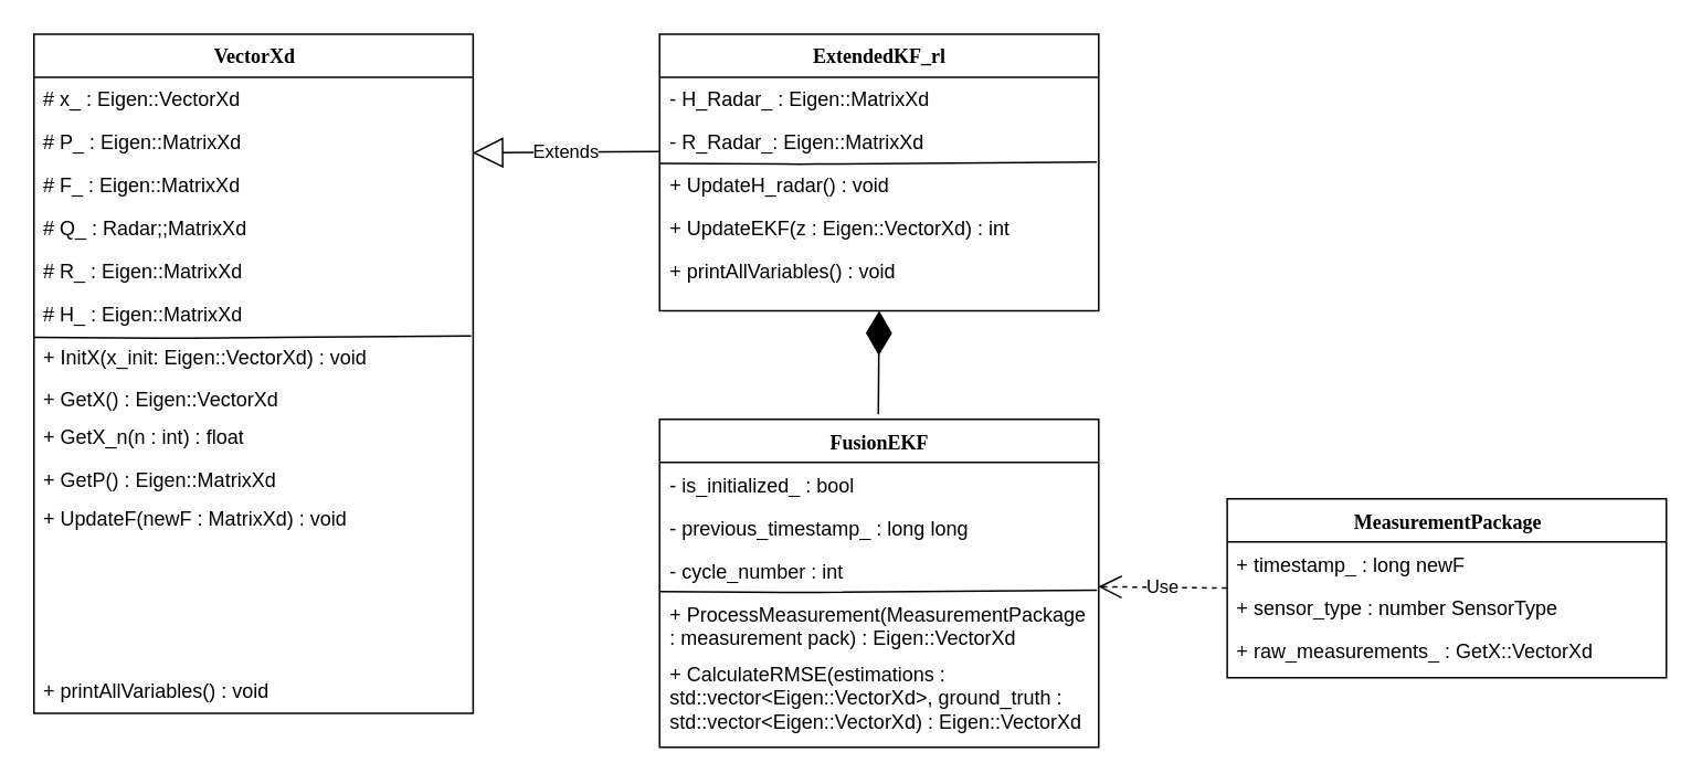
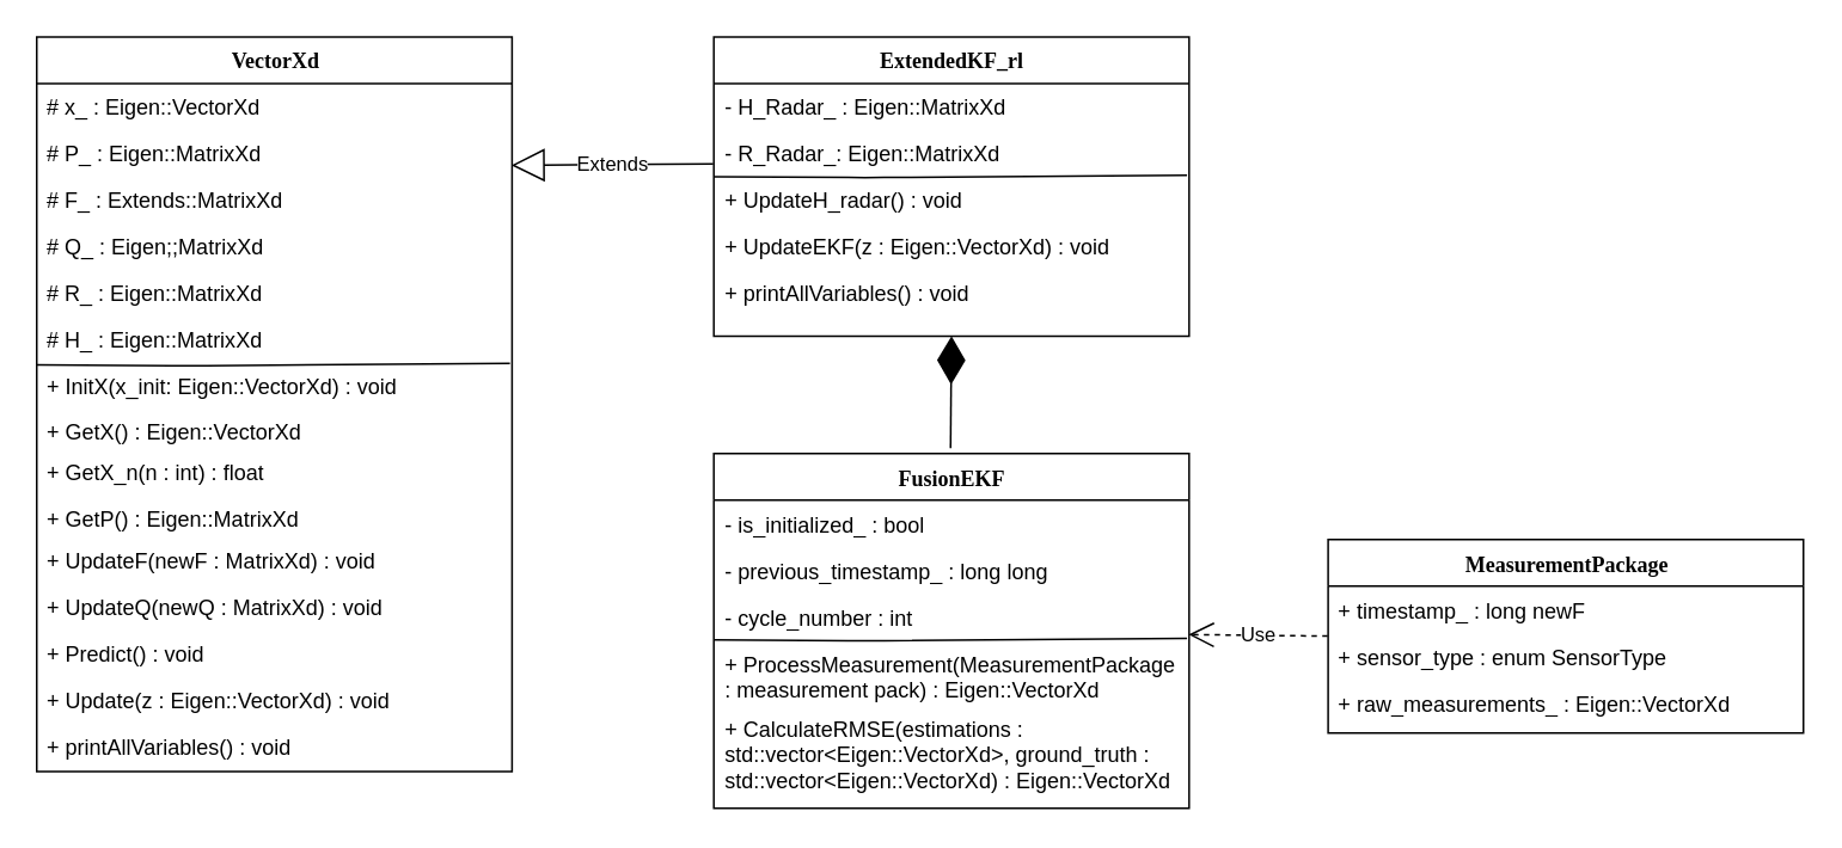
  <mxCell id="0" />
  <mxCell id="1" parent="0" />
  <mxCell id="2" value="VectorXd" style="swimlane;html=1;fontStyle=1;align=center;verticalAlign=top;childLayout=stackLayout;horizontal=1;startSize=26;horizontalStack=0;resizeParent=1;resizeLast=0;collapsible=1;marginBottom=0;swimlaneFillColor=#ffffff;rounded=0;shadow=0;comic=0;labelBackgroundColor=none;strokeColor=#000000;strokeWidth=1;fillColor=none;fontFamily=Verdana;fontSize=12;fontColor=#000000;" vertex="1" parent="1"><mxGeometry x="20" y="20" width="265" height="410" as="geometry"><mxRectangle x="115" y="950" width="100" height="26" as="alternateBounds" /></mxGeometry></mxCell>
  <mxCell id="3" value="# x_ : Eigen::VectorXd" style="text;html=1;strokeColor=none;fillColor=none;align=left;verticalAlign=top;spacingLeft=4;spacingRight=4;whiteSpace=wrap;overflow=hidden;rotatable=0;points=[[0,0.5],[1,0.5]];portConstraint=eastwest;" vertex="1" parent="2"><mxGeometry y="26" width="265" height="26" as="geometry" /></mxCell>
  <mxCell id="4" value="# P_ : Eigen::MatrixXd" style="text;html=1;strokeColor=none;fillColor=none;align=left;verticalAlign=top;spacingLeft=4;spacingRight=4;whiteSpace=wrap;overflow=hidden;rotatable=0;points=[[0,0.5],[1,0.5]];portConstraint=eastwest;" vertex="1" parent="2"><mxGeometry y="52" width="265" height="26" as="geometry" /></mxCell>
- <mxCell id="5" value="# F_ : Eigen::MatrixXd" style="text;html=1;strokeColor=none;fillColor=none;align=left;verticalAlign=top;spacingLeft=4;spacingRight=4;whiteSpace=wrap;overflow=hidden;rotatable=0;points=[[0,0.5],[1,0.5]];portConstraint=eastwest;" vertex="1" parent="2"><mxGeometry y="78" width="265" height="26" as="geometry" /></mxCell>
- <mxCell id="6" value="# Q_ : Radar;;MatrixXd" style="text;html=1;strokeColor=none;fillColor=none;align=left;verticalAlign=top;spacingLeft=4;spacingRight=4;whiteSpace=wrap;overflow=hidden;rotatable=0;points=[[0,0.5],[1,0.5]];portConstraint=eastwest;" vertex="1" parent="2"><mxGeometry y="104" width="265" height="26" as="geometry" /></mxCell>
+ <mxCell id="5" value="# F_ : Extends::MatrixXd" style="text;html=1;strokeColor=none;fillColor=none;align=left;verticalAlign=top;spacingLeft=4;spacingRight=4;whiteSpace=wrap;overflow=hidden;rotatable=0;points=[[0,0.5],[1,0.5]];portConstraint=eastwest;" vertex="1" parent="2"><mxGeometry y="78" width="265" height="26" as="geometry" /></mxCell>
+ <mxCell id="6" value="# Q_ : Eigen;;MatrixXd" style="text;html=1;strokeColor=none;fillColor=none;align=left;verticalAlign=top;spacingLeft=4;spacingRight=4;whiteSpace=wrap;overflow=hidden;rotatable=0;points=[[0,0.5],[1,0.5]];portConstraint=eastwest;" vertex="1" parent="2"><mxGeometry y="104" width="265" height="26" as="geometry" /></mxCell>
  <mxCell id="7" value="# R_ : Eigen::MatrixXd" style="text;html=1;strokeColor=none;fillColor=none;align=left;verticalAlign=top;spacingLeft=4;spacingRight=4;whiteSpace=wrap;overflow=hidden;rotatable=0;points=[[0,0.5],[1,0.5]];portConstraint=eastwest;" vertex="1" parent="2"><mxGeometry y="130" width="265" height="26" as="geometry" /></mxCell>
  <mxCell id="8" value="" style="endArrow=none;html=1;entryX=0.996;entryY=0.923;entryDx=0;entryDy=0;entryPerimeter=0;" edge="1" parent="2"><mxGeometry width="50" height="50" relative="1" as="geometry"><mxPoint y="183" as="sourcePoint" /><mxPoint x="263.833" y="182.167" as="targetPoint" /><Array as="points"><mxPoint x="85" y="183.5" /></Array></mxGeometry></mxCell>
  <mxCell id="9" value="# H_ : Eigen::MatrixXd" style="text;html=1;strokeColor=none;fillColor=none;align=left;verticalAlign=top;spacingLeft=4;spacingRight=4;whiteSpace=wrap;overflow=hidden;rotatable=0;points=[[0,0.5],[1,0.5]];portConstraint=eastwest;" vertex="1" parent="2"><mxGeometry y="156" width="265" height="26" as="geometry" /></mxCell>
  <mxCell id="10" value="+ GetX() : Eigen::VectorXd" style="text;html=1;strokeColor=none;fillColor=none;align=left;verticalAlign=top;spacingLeft=4;spacingRight=4;whiteSpace=wrap;overflow=hidden;rotatable=0;points=[[0,0.5],[1,0.5]];portConstraint=eastwest;" vertex="1" parent="1"><mxGeometry x="20" y="227" width="265" height="26" as="geometry" /></mxCell>
  <mxCell id="11" value="+ GetX_n(n : int) : float" style="text;html=1;strokeColor=none;fillColor=none;align=left;verticalAlign=top;spacingLeft=4;spacingRight=4;whiteSpace=wrap;overflow=hidden;rotatable=0;points=[[0,0.5],[1,0.5]];portConstraint=eastwest;" vertex="1" parent="1"><mxGeometry x="20" y="250" width="265" height="26" as="geometry" /></mxCell>
  <mxCell id="12" value="+ GetP() : Eigen::MatrixXd" style="text;html=1;strokeColor=none;fillColor=none;align=left;verticalAlign=top;spacingLeft=4;spacingRight=4;whiteSpace=wrap;overflow=hidden;rotatable=0;points=[[0,0.5],[1,0.5]];portConstraint=eastwest;" vertex="1" parent="1"><mxGeometry x="20" y="276" width="265" height="26" as="geometry" /></mxCell>
  <mxCell id="13" value="+ UpdateF(newF : MatrixXd) : void" style="text;html=1;strokeColor=none;fillColor=none;align=left;verticalAlign=top;spacingLeft=4;spacingRight=4;whiteSpace=wrap;overflow=hidden;rotatable=0;points=[[0,0.5],[1,0.5]];portConstraint=eastwest;" vertex="1" parent="1"><mxGeometry x="20" y="299" width="265" height="26" as="geometry" /></mxCell>
+ <mxCell id="14" value="+ UpdateQ(newQ : MatrixXd) : void" style="text;html=1;strokeColor=none;fillColor=none;align=left;verticalAlign=top;spacingLeft=4;spacingRight=4;whiteSpace=wrap;overflow=hidden;rotatable=0;points=[[0,0.5],[1,0.5]];portConstraint=eastwest;" vertex="1" parent="1"><mxGeometry x="20" y="325" width="265" height="26" as="geometry" /></mxCell>
  <mxCell id="15" value="+ printAllVariables() : void" style="text;html=1;strokeColor=none;fillColor=none;align=left;verticalAlign=top;spacingLeft=4;spacingRight=4;whiteSpace=wrap;overflow=hidden;rotatable=0;points=[[0,0.5],[1,0.5]];portConstraint=eastwest;" vertex="1" parent="1"><mxGeometry x="20" y="403" width="265" height="26" as="geometry" /></mxCell>
  <mxCell id="16" value="+ InitX(x_init: Eigen::VectorXd) : void" style="text;html=1;strokeColor=none;fillColor=none;align=left;verticalAlign=top;spacingLeft=4;spacingRight=4;whiteSpace=wrap;overflow=hidden;rotatable=0;points=[[0,0.5],[1,0.5]];portConstraint=eastwest;" vertex="1" parent="1"><mxGeometry x="20" y="202" width="265" height="26" as="geometry" /></mxCell>
+ <mxCell id="17" value="+ Predict() : void" style="text;html=1;strokeColor=none;fillColor=none;align=left;verticalAlign=top;spacingLeft=4;spacingRight=4;whiteSpace=wrap;overflow=hidden;rotatable=0;points=[[0,0.5],[1,0.5]];portConstraint=eastwest;" vertex="1" parent="1"><mxGeometry x="20" y="351" width="265" height="26" as="geometry" /></mxCell>
+ <mxCell id="18" value="+ Update(z : Eigen::VectorXd) : void" style="text;html=1;strokeColor=none;fillColor=none;align=left;verticalAlign=top;spacingLeft=4;spacingRight=4;whiteSpace=wrap;overflow=hidden;rotatable=0;points=[[0,0.5],[1,0.5]];portConstraint=eastwest;" vertex="1" parent="1"><mxGeometry x="20" y="377" width="265" height="26" as="geometry" /></mxCell>
  <mxCell id="19" value="ExtendedKF_rl" style="swimlane;html=1;fontStyle=1;align=center;verticalAlign=top;childLayout=stackLayout;horizontal=1;startSize=26;horizontalStack=0;resizeParent=1;resizeLast=0;collapsible=1;marginBottom=0;swimlaneFillColor=#ffffff;rounded=0;shadow=0;comic=0;labelBackgroundColor=none;strokeColor=#000000;strokeWidth=1;fillColor=none;fontFamily=Verdana;fontSize=12;fontColor=#000000;" vertex="1" parent="1"><mxGeometry x="397.5" y="20" width="265" height="167" as="geometry"><mxRectangle x="115" y="950" width="100" height="26" as="alternateBounds" /></mxGeometry></mxCell>
  <mxCell id="20" value="- H_Radar_ : Eigen::MatrixXd" style="text;html=1;strokeColor=none;fillColor=none;align=left;verticalAlign=top;spacingLeft=4;spacingRight=4;whiteSpace=wrap;overflow=hidden;rotatable=0;points=[[0,0.5],[1,0.5]];portConstraint=eastwest;" vertex="1" parent="19"><mxGeometry y="26" width="265" height="26" as="geometry" /></mxCell>
  <mxCell id="21" value="- R_Radar_: Eigen::MatrixXd&amp;nbsp;" style="text;html=1;strokeColor=none;fillColor=none;align=left;verticalAlign=top;spacingLeft=4;spacingRight=4;whiteSpace=wrap;overflow=hidden;rotatable=0;points=[[0,0.5],[1,0.5]];portConstraint=eastwest;" vertex="1" parent="19"><mxGeometry y="52" width="265" height="26" as="geometry" /></mxCell>
  <mxCell id="22" value="" style="endArrow=none;html=1;entryX=0.996;entryY=0.923;entryDx=0;entryDy=0;entryPerimeter=0;" edge="1" parent="19"><mxGeometry width="50" height="50" relative="1" as="geometry"><mxPoint y="78" as="sourcePoint" /><mxPoint x="263.833" y="77.167" as="targetPoint" /><Array as="points"><mxPoint x="85" y="78.5" /></Array></mxGeometry></mxCell>
  <mxCell id="23" value="+ UpdateH_radar() : void" style="text;html=1;strokeColor=none;fillColor=none;align=left;verticalAlign=top;spacingLeft=4;spacingRight=4;whiteSpace=wrap;overflow=hidden;rotatable=0;points=[[0,0.5],[1,0.5]];portConstraint=eastwest;" vertex="1" parent="19"><mxGeometry y="78" width="265" height="26" as="geometry" /></mxCell>
- <mxCell id="24" value="+ UpdateEKF(z : Eigen::VectorXd) : int" style="text;html=1;strokeColor=none;fillColor=none;align=left;verticalAlign=top;spacingLeft=4;spacingRight=4;whiteSpace=wrap;overflow=hidden;rotatable=0;points=[[0,0.5],[1,0.5]];portConstraint=eastwest;" vertex="1" parent="19"><mxGeometry y="104" width="265" height="26" as="geometry" /></mxCell>
+ <mxCell id="24" value="+ UpdateEKF(z : Eigen::VectorXd) : void" style="text;html=1;strokeColor=none;fillColor=none;align=left;verticalAlign=top;spacingLeft=4;spacingRight=4;whiteSpace=wrap;overflow=hidden;rotatable=0;points=[[0,0.5],[1,0.5]];portConstraint=eastwest;" vertex="1" parent="19"><mxGeometry y="104" width="265" height="26" as="geometry" /></mxCell>
  <mxCell id="25" value="+ printAllVariables() : void" style="text;html=1;strokeColor=none;fillColor=none;align=left;verticalAlign=top;spacingLeft=4;spacingRight=4;whiteSpace=wrap;overflow=hidden;rotatable=0;points=[[0,0.5],[1,0.5]];portConstraint=eastwest;" vertex="1" parent="19"><mxGeometry y="130" width="265" height="26" as="geometry" /></mxCell>
  <mxCell id="26" value="Extends" style="endArrow=block;endSize=16;endFill=0;html=1;exitX=0;exitY=0.5;exitDx=0;exitDy=0;entryX=1;entryY=0.5;entryDx=0;entryDy=0;" edge="1" parent="1"><mxGeometry width="160" relative="1" as="geometry"><mxPoint x="397.167" y="90.833" as="sourcePoint" /><mxPoint x="284.667" y="91.667" as="targetPoint" /></mxGeometry></mxCell>
  <mxCell id="27" value="FusionEKF" style="swimlane;html=1;fontStyle=1;align=center;verticalAlign=top;childLayout=stackLayout;horizontal=1;startSize=26;horizontalStack=0;resizeParent=1;resizeLast=0;collapsible=1;marginBottom=0;swimlaneFillColor=#ffffff;rounded=0;shadow=0;comic=0;labelBackgroundColor=none;strokeColor=#000000;strokeWidth=1;fillColor=none;fontFamily=Verdana;fontSize=12;fontColor=#000000;" vertex="1" parent="1"><mxGeometry x="397.5" y="252.5" width="265" height="198" as="geometry"><mxRectangle x="115" y="950" width="100" height="26" as="alternateBounds" /></mxGeometry></mxCell>
  <mxCell id="28" value="- is_initialized_ : bool" style="text;html=1;strokeColor=none;fillColor=none;align=left;verticalAlign=top;spacingLeft=4;spacingRight=4;whiteSpace=wrap;overflow=hidden;rotatable=0;points=[[0,0.5],[1,0.5]];portConstraint=eastwest;" vertex="1" parent="27"><mxGeometry y="26" width="265" height="26" as="geometry" /></mxCell>
  <mxCell id="29" value="- previous_timestamp_ : long long" style="text;html=1;strokeColor=none;fillColor=none;align=left;verticalAlign=top;spacingLeft=4;spacingRight=4;whiteSpace=wrap;overflow=hidden;rotatable=0;points=[[0,0.5],[1,0.5]];portConstraint=eastwest;" vertex="1" parent="27"><mxGeometry y="52" width="265" height="26" as="geometry" /></mxCell>
  <mxCell id="30" value="- cycle_number : int" style="text;html=1;strokeColor=none;fillColor=none;align=left;verticalAlign=top;spacingLeft=4;spacingRight=4;whiteSpace=wrap;overflow=hidden;rotatable=0;points=[[0,0.5],[1,0.5]];portConstraint=eastwest;" vertex="1" parent="27"><mxGeometry y="78" width="265" height="26" as="geometry" /></mxCell>
  <mxCell id="31" value="" style="endArrow=none;html=1;entryX=0.996;entryY=0.923;entryDx=0;entryDy=0;entryPerimeter=0;" edge="1" parent="27"><mxGeometry width="50" height="50" relative="1" as="geometry"><mxPoint y="104" as="sourcePoint" /><mxPoint x="263.833" y="103.167" as="targetPoint" /><Array as="points"><mxPoint x="85" y="104.5" /></Array></mxGeometry></mxCell>
  <mxCell id="32" value="+ ProcessMeasurement(MeasurementPackage : measurement pack) : Eigen::VectorXd" style="text;html=1;strokeColor=none;fillColor=none;align=left;verticalAlign=top;spacingLeft=4;spacingRight=4;whiteSpace=wrap;overflow=hidden;rotatable=0;points=[[0,0.5],[1,0.5]];portConstraint=eastwest;" vertex="1" parent="27"><mxGeometry y="104" width="265" height="36" as="geometry" /></mxCell>
  <mxCell id="33" value="+ CalculateRMSE(estimations : std::vector&amp;lt;Eigen::VectorXd&amp;gt;, ground_truth : std::vector&amp;lt;Eigen::VectorXd) : Eigen::VectorXd" style="text;html=1;strokeColor=none;fillColor=none;align=left;verticalAlign=top;spacingLeft=4;spacingRight=4;whiteSpace=wrap;overflow=hidden;rotatable=0;points=[[0,0.5],[1,0.5]];portConstraint=eastwest;" vertex="1" parent="27"><mxGeometry y="140" width="265" height="50" as="geometry" /></mxCell>
  <mxCell id="34" value="" style="endArrow=diamondThin;endFill=1;endSize=24;html=1;entryX=0.5;entryY=1;entryDx=0;entryDy=0;" edge="1" parent="1" target="19"><mxGeometry width="160" relative="1" as="geometry"><mxPoint x="529.5" y="249.5" as="sourcePoint" /><mxPoint x="-22.5" y="569.5" as="targetPoint" /></mxGeometry></mxCell>
  <mxCell id="35" value="MeasurementPackage" style="swimlane;html=1;fontStyle=1;align=center;verticalAlign=top;childLayout=stackLayout;horizontal=1;startSize=26;horizontalStack=0;resizeParent=1;resizeLast=0;collapsible=1;marginBottom=0;swimlaneFillColor=#ffffff;rounded=0;shadow=0;comic=0;labelBackgroundColor=none;strokeColor=#000000;strokeWidth=1;fillColor=none;fontFamily=Verdana;fontSize=12;fontColor=#000000;" vertex="1" parent="1"><mxGeometry x="740" y="300.5" width="265" height="108" as="geometry"><mxRectangle x="115" y="950" width="100" height="26" as="alternateBounds" /></mxGeometry></mxCell>
  <mxCell id="36" value="+ timestamp_ : long newF" style="text;html=1;strokeColor=none;fillColor=none;align=left;verticalAlign=top;spacingLeft=4;spacingRight=4;whiteSpace=wrap;overflow=hidden;rotatable=0;points=[[0,0.5],[1,0.5]];portConstraint=eastwest;" vertex="1" parent="35"><mxGeometry y="26" width="265" height="26" as="geometry" /></mxCell>
- <mxCell id="37" value="+ sensor_type : number SensorType" style="text;html=1;strokeColor=none;fillColor=none;align=left;verticalAlign=top;spacingLeft=4;spacingRight=4;whiteSpace=wrap;overflow=hidden;rotatable=0;points=[[0,0.5],[1,0.5]];portConstraint=eastwest;" vertex="1" parent="35"><mxGeometry y="52" width="265" height="26" as="geometry" /></mxCell>
- <mxCell id="38" value="+ raw_measurements_ : GetX::VectorXd" style="text;html=1;strokeColor=none;fillColor=none;align=left;verticalAlign=top;spacingLeft=4;spacingRight=4;whiteSpace=wrap;overflow=hidden;rotatable=0;points=[[0,0.5],[1,0.5]];portConstraint=eastwest;" vertex="1" parent="35"><mxGeometry y="78" width="265" height="26" as="geometry" /></mxCell>
+ <mxCell id="37" value="+ sensor_type : enum SensorType" style="text;html=1;strokeColor=none;fillColor=none;align=left;verticalAlign=top;spacingLeft=4;spacingRight=4;whiteSpace=wrap;overflow=hidden;rotatable=0;points=[[0,0.5],[1,0.5]];portConstraint=eastwest;" vertex="1" parent="35"><mxGeometry y="52" width="265" height="26" as="geometry" /></mxCell>
+ <mxCell id="38" value="+ raw_measurements_ : Eigen::VectorXd" style="text;html=1;strokeColor=none;fillColor=none;align=left;verticalAlign=top;spacingLeft=4;spacingRight=4;whiteSpace=wrap;overflow=hidden;rotatable=0;points=[[0,0.5],[1,0.5]];portConstraint=eastwest;" vertex="1" parent="35"><mxGeometry y="78" width="265" height="26" as="geometry" /></mxCell>
  <mxCell id="39" value="Use" style="endArrow=open;endSize=12;dashed=1;html=1;entryX=0.999;entryY=-0.083;entryDx=0;entryDy=0;entryPerimeter=0;exitX=-0.001;exitY=0.071;exitDx=0;exitDy=0;exitPerimeter=0;" edge="1" parent="1" source="37" target="32"><mxGeometry width="160" relative="1" as="geometry"><mxPoint x="20" y="471" as="sourcePoint" /><mxPoint x="180" y="471" as="targetPoint" /></mxGeometry></mxCell>
